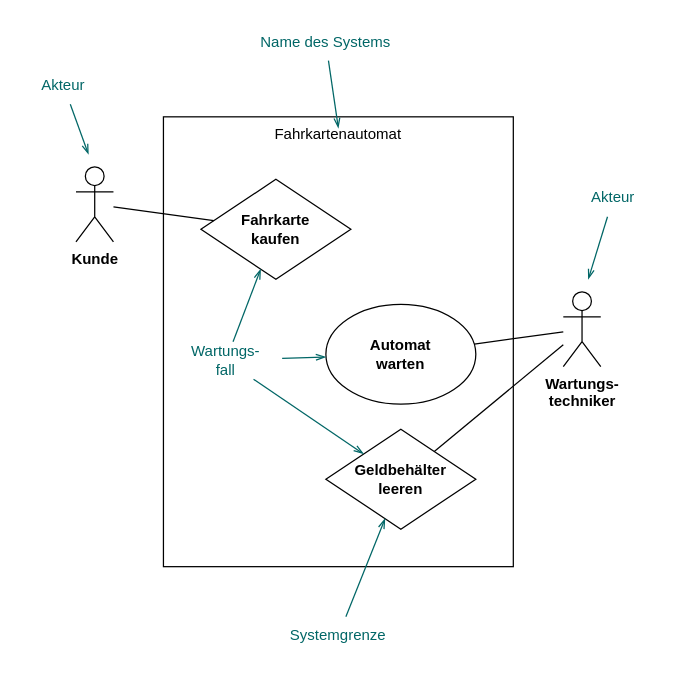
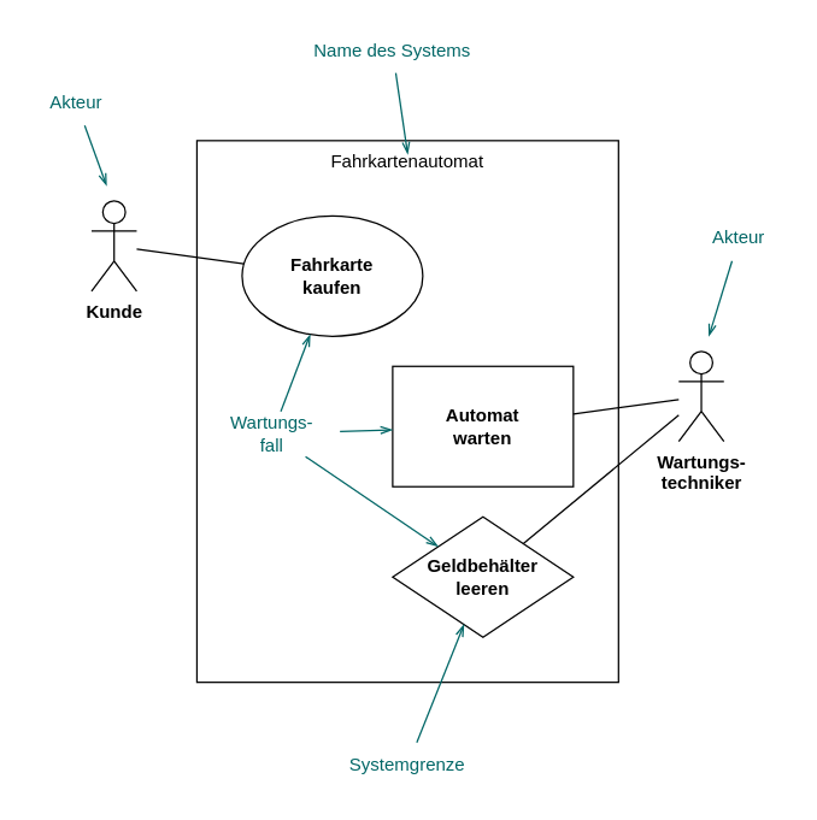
  <mxCell id="0" />
  <mxCell id="1" parent="0" />
  <mxCell id="2" value="Fahrkartenautomat" style="rounded=0;whiteSpace=wrap;html=1;verticalAlign=top;" vertex="1" parent="1"><mxGeometry x="130" y="93" width="280" height="360" as="geometry" /></mxCell>
- <mxCell id="3" value="&lt;b&gt;Fahrkarte&lt;br&gt;kaufen&lt;/b&gt;" style="rhombus;whiteSpace=wrap;html=1;" vertex="1" parent="1"><mxGeometry x="160" y="143" width="120" height="80" as="geometry" /></mxCell>
+ <mxCell id="3" value="&lt;b&gt;Fahrkarte&lt;br&gt;kaufen&lt;/b&gt;" style="ellipse;whiteSpace=wrap;html=1;" vertex="1" parent="1"><mxGeometry x="160" y="143" width="120" height="80" as="geometry" /></mxCell>
  <mxCell id="4" value="&lt;b&gt;Kunde&lt;/b&gt;" style="shape=umlActor;verticalLabelPosition=bottom;verticalAlign=top;html=1;outlineConnect=0;" vertex="1" parent="1"><mxGeometry x="60" y="133" width="30" height="60" as="geometry" /></mxCell>
  <mxCell id="5" value="&lt;b&gt;Wartungs-&lt;br&gt;techniker&lt;/b&gt;" style="shape=umlActor;verticalLabelPosition=bottom;verticalAlign=top;html=1;outlineConnect=0;" vertex="1" parent="1"><mxGeometry x="450" y="233" width="30" height="60" as="geometry" /></mxCell>
- <mxCell id="6" value="&lt;b&gt;Automat&lt;br&gt;warten&lt;br&gt;&lt;/b&gt;" style="ellipse;whiteSpace=wrap;html=1;" vertex="1" parent="1"><mxGeometry x="260" y="243" width="120" height="80" as="geometry" /></mxCell>
+ <mxCell id="6" value="&lt;b&gt;Automat&lt;br&gt;warten&lt;br&gt;&lt;/b&gt;" style="whiteSpace=wrap;html=1;rounded=0;" vertex="1" parent="1"><mxGeometry x="260" y="243" width="120" height="80" as="geometry" /></mxCell>
  <mxCell id="7" value="&lt;b&gt;Geldbehälter&lt;br&gt;leeren&lt;br&gt;&lt;/b&gt;" style="rhombus;whiteSpace=wrap;html=1;" vertex="1" parent="1"><mxGeometry x="260" y="343" width="120" height="80" as="geometry" /></mxCell>
  <mxCell id="8" value="" style="endArrow=none;html=1;rounded=0;" edge="1" parent="1" source="4" target="3"><mxGeometry width="50" height="50" relative="1" as="geometry"><mxPoint x="400" y="333" as="sourcePoint" /><mxPoint x="450" y="283" as="targetPoint" /></mxGeometry></mxCell>
  <mxCell id="9" value="" style="endArrow=none;html=1;rounded=0;" edge="1" parent="1" source="5" target="6"><mxGeometry width="50" height="50" relative="1" as="geometry"><mxPoint x="400" y="333" as="sourcePoint" /><mxPoint x="450" y="283" as="targetPoint" /></mxGeometry></mxCell>
  <mxCell id="10" value="" style="endArrow=none;html=1;rounded=0;" edge="1" parent="1" source="5" target="7"><mxGeometry width="50" height="50" relative="1" as="geometry"><mxPoint x="400" y="333" as="sourcePoint" /><mxPoint x="450" y="283" as="targetPoint" /></mxGeometry></mxCell>
  <mxCell id="11" value="Akteur" style="text;html=1;strokeColor=none;fillColor=none;align=center;verticalAlign=middle;whiteSpace=wrap;rounded=0;fontColor=#006666;" vertex="1" parent="1"><mxGeometry x="20" y="53" width="60" height="30" as="geometry" /></mxCell>
  <mxCell id="12" value="" style="endArrow=openThin;html=1;rounded=0;strokeColor=#006666;endFill=0;" edge="1" parent="1" source="11"><mxGeometry width="50" height="50" relative="1" as="geometry"><mxPoint x="441" y="410" as="sourcePoint" /><mxPoint x="70" y="123" as="targetPoint" /></mxGeometry></mxCell>
  <mxCell id="13" value="Akteur" style="text;html=1;strokeColor=none;fillColor=none;align=center;verticalAlign=middle;whiteSpace=wrap;rounded=0;fontColor=#006666;" vertex="1" parent="1"><mxGeometry x="460" y="143" width="60" height="30" as="geometry" /></mxCell>
  <mxCell id="14" value="" style="endArrow=openThin;html=1;rounded=0;strokeColor=#006666;endFill=0;" edge="1" parent="1" source="13"><mxGeometry width="50" height="50" relative="1" as="geometry"><mxPoint x="901" y="420" as="sourcePoint" /><mxPoint x="470" y="223" as="targetPoint" /></mxGeometry></mxCell>
  <mxCell id="15" value="Name des Systems" style="text;html=1;strokeColor=none;fillColor=none;align=center;verticalAlign=middle;whiteSpace=wrap;rounded=0;fontColor=#006666;" vertex="1" parent="1"><mxGeometry x="200" y="20" width="120" height="28" as="geometry" /></mxCell>
  <mxCell id="16" value="" style="endArrow=openThin;html=1;rounded=0;strokeColor=#006666;endFill=0;" edge="1" parent="1" source="15"><mxGeometry width="50" height="50" relative="1" as="geometry"><mxPoint x="182.358" y="85.5" as="sourcePoint" /><mxPoint x="270" y="102" as="targetPoint" /></mxGeometry></mxCell>
  <mxCell id="17" value="Wartungs-&lt;br&gt;fall" style="text;html=1;strokeColor=none;fillColor=none;align=center;verticalAlign=middle;whiteSpace=wrap;rounded=0;fontColor=#006666;" vertex="1" parent="1"><mxGeometry x="135" y="273" width="90" height="30" as="geometry" /></mxCell>
  <mxCell id="18" value="" style="endArrow=openThin;html=1;rounded=0;strokeColor=#006666;endFill=0;" edge="1" parent="1" source="17" target="3"><mxGeometry width="50" height="50" relative="1" as="geometry"><mxPoint x="451" y="605" as="sourcePoint" /><mxPoint x="80" y="318" as="targetPoint" /></mxGeometry></mxCell>
  <mxCell id="19" value="" style="endArrow=openThin;html=1;rounded=0;strokeColor=#006666;endFill=0;" edge="1" parent="1" source="17" target="6"><mxGeometry width="50" height="50" relative="1" as="geometry"><mxPoint x="190" y="303" as="sourcePoint" /><mxPoint x="222" y="231" as="targetPoint" /></mxGeometry></mxCell>
  <mxCell id="20" value="" style="endArrow=openThin;html=1;rounded=0;strokeColor=#006666;endFill=0;" edge="1" parent="1" source="17" target="7"><mxGeometry width="50" height="50" relative="1" as="geometry"><mxPoint x="202" y="303" as="sourcePoint" /><mxPoint x="232" y="241" as="targetPoint" /></mxGeometry></mxCell>
  <mxCell id="21" value="Systemgrenze" style="text;html=1;strokeColor=none;fillColor=none;align=center;verticalAlign=middle;whiteSpace=wrap;rounded=0;fontColor=#006666;" vertex="1" parent="1"><mxGeometry x="220" y="493" width="100" height="30" as="geometry" /></mxCell>
  <mxCell id="22" value="" style="endArrow=openThin;html=1;rounded=0;strokeColor=#006666;endFill=0;" edge="1" parent="1" source="21" target="7"><mxGeometry width="50" height="50" relative="1" as="geometry"><mxPoint x="581" y="850" as="sourcePoint" /><mxPoint x="210" y="563" as="targetPoint" /></mxGeometry></mxCell>
